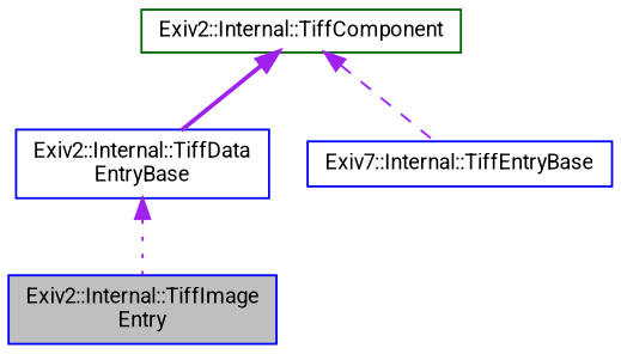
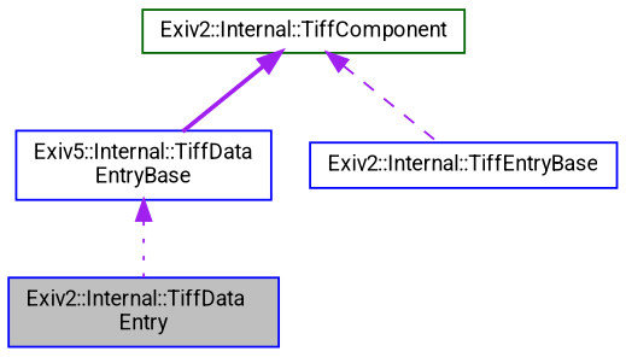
  digraph {
    fontname=Roboto
    node [color=blue fillcolor=white fontname=Roboto fontsize=10 shape=record style=filled]
    edge [color=purple dir=back fontname=Roboto fontsize=10 labelfontname=FreeSans labelfontsize=10]
-   n1 [fillcolor=grey75 fontcolor=black height=0.2 label="Exiv2::Internal::TiffImage\lEntry" width=0.4]
-   n2 [height=0.2 label="Exiv2::Internal::TiffData\lEntryBase" width=0.4]
-   n3 [height=0.2 label="Exiv7::Internal::TiffEntryBase" width=0.4]
+   n1 [fillcolor=grey75 fontcolor=black height=0.2 label="Exiv2::Internal::TiffData\lEntry" width=0.4]
+   n2 [height=0.2 label="Exiv5::Internal::TiffData\lEntryBase" width=0.4]
+   n3 [height=0.2 label="Exiv2::Internal::TiffEntryBase" width=0.4]
    n4 [color=darkgreen height=0.2 label="Exiv2::Internal::TiffComponent" width=0.4]
    n2 -> n1 [style=dotted]
    n4 -> n2 [style=bold]
    n4 -> n3 [style=dashed]
  }
